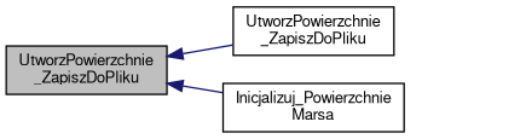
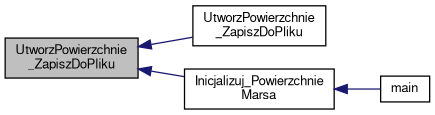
  digraph {
    rankdir=LR
    node [color=black fillcolor=white fontname=FreeSans fontsize=10 shape=record style=filled]
    edge [color=midnightblue dir=back fontname=FreeSans fontsize=10 labelfontname=FreeSans labelfontsize=10 style=solid]
    n1 [fillcolor=grey75 fontcolor=black height=0.2 label="UtworzPowierzchnie\l_ZapiszDoPliku" width=0.4]
    n2 [height=0.2 label="UtworzPowierzchnie\l_ZapiszDoPliku" width=0.4]
    n3 [height=0.2 label="Inicjalizuj_Powierzchnie\lMarsa" width=0.4]
+   n4 [height=0.2 label=main width=0.4]
    n1 -> n2
    n1 -> n3
+   n3 -> n4
  }
